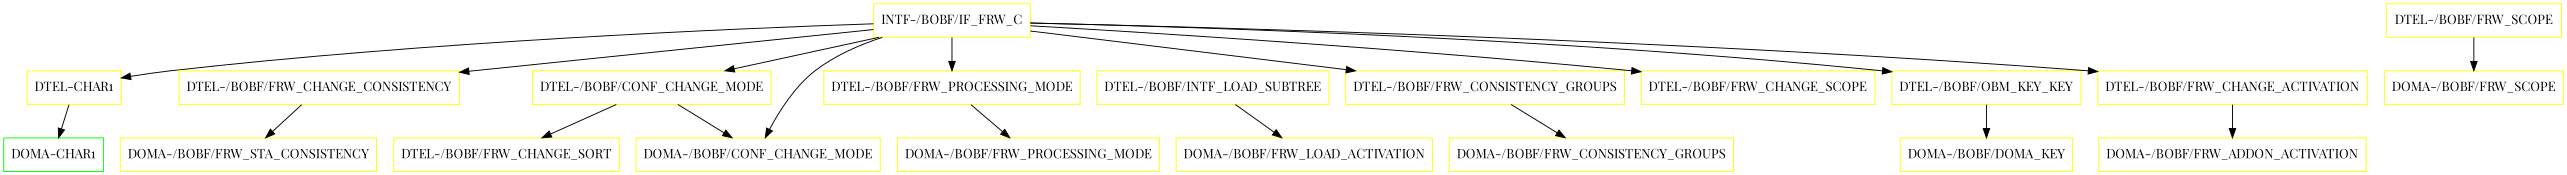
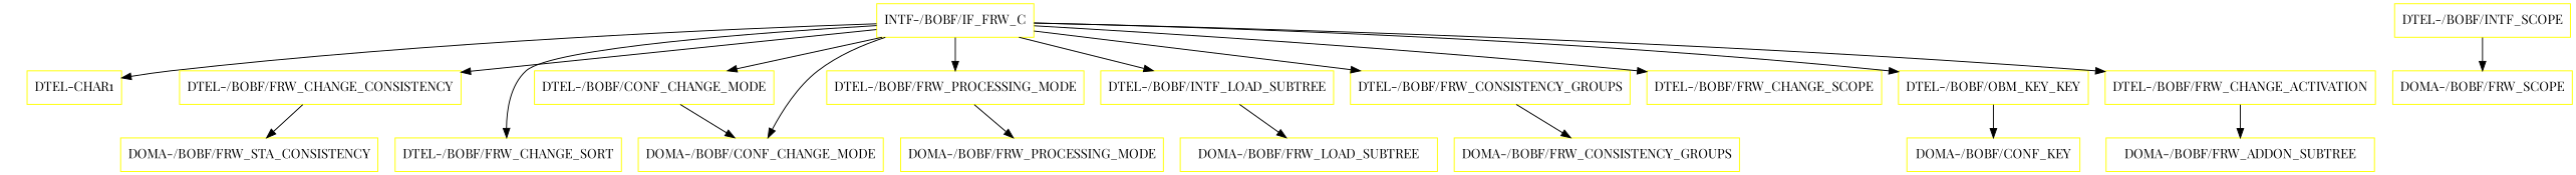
  digraph {
    fontname="Playfair Display"
    node [color=yellow fontname="Playfair Display" shape=box]
    edge [fontname="Playfair Display"]
    "INTF-/BOBF/IF_FRW_C"
    "DTEL-CHAR1"
    n3 [label="DTEL-/BOBF/FRW_CHANGE_CONSISTENCY"]
    "DTEL-/BOBF/CONF_CHANGE_MODE"
    "DTEL-/BOBF/FRW_PROCESSING_MODE"
    n6 [label="DTEL-/BOBF/INTF_LOAD_SUBTREE"]
    "DTEL-/BOBF/FRW_CONSISTENCY_GROUPS"
    "DTEL-/BOBF/FRW_CHANGE_SORT"
    "DTEL-/BOBF/FRW_CHANGE_SCOPE"
    n10 [label="DTEL-/BOBF/OBM_KEY_KEY"]
    n11 [label="DTEL-/BOBF/FRW_CHANGE_ACTIVATION"]
    "DOMA-/BOBF/CONF_CHANGE_MODE"
-   "DOMA-CHAR1" [color=green]
    "DOMA-/BOBF/FRW_STA_CONSISTENCY"
-   "DTEL-/BOBF/FRW_SCOPE"
+   "DTEL-/BOBF/FRW_SCOPE" [label="DTEL-/BOBF/INTF_SCOPE"]
    "DOMA-/BOBF/FRW_SCOPE"
    "DOMA-/BOBF/FRW_PROCESSING_MODE"
-   "DOMA-/BOBF/FRW_LOAD_SUBTREE" [label="DOMA-/BOBF/FRW_LOAD_ACTIVATION"]
+   "DOMA-/BOBF/FRW_LOAD_SUBTREE"
    "DOMA-/BOBF/FRW_CONSISTENCY_GROUPS"
-   "DOMA-/BOBF/CONF_KEY" [label="DOMA-/BOBF/DOMA_KEY"]
-   "DOMA-/BOBF/FRW_ADDON_ACTIVATION"
+   "DOMA-/BOBF/CONF_KEY"
+   "DOMA-/BOBF/FRW_ADDON_ACTIVATION" [label="DOMA-/BOBF/FRW_ADDON_SUBTREE"]
    "INTF-/BOBF/IF_FRW_C" -> "DTEL-CHAR1"
    "INTF-/BOBF/IF_FRW_C" -> n3
    "INTF-/BOBF/IF_FRW_C" -> "DTEL-/BOBF/CONF_CHANGE_MODE"
    "INTF-/BOBF/IF_FRW_C" -> "DTEL-/BOBF/FRW_PROCESSING_MODE"
+   "INTF-/BOBF/IF_FRW_C" -> n6
    "INTF-/BOBF/IF_FRW_C" -> "DTEL-/BOBF/FRW_CONSISTENCY_GROUPS"
-   "DTEL-/BOBF/CONF_CHANGE_MODE" -> "DTEL-/BOBF/FRW_CHANGE_SORT"
+   "INTF-/BOBF/IF_FRW_C" -> "DTEL-/BOBF/FRW_CHANGE_SORT"
    "INTF-/BOBF/IF_FRW_C" -> "DTEL-/BOBF/FRW_CHANGE_SCOPE"
    "INTF-/BOBF/IF_FRW_C" -> n10
    "INTF-/BOBF/IF_FRW_C" -> n11
    "INTF-/BOBF/IF_FRW_C" -> "DOMA-/BOBF/CONF_CHANGE_MODE"
-   "DTEL-CHAR1" -> "DOMA-CHAR1"
    n3 -> "DOMA-/BOBF/FRW_STA_CONSISTENCY"
    "DTEL-/BOBF/CONF_CHANGE_MODE" -> "DOMA-/BOBF/CONF_CHANGE_MODE"
    "DTEL-/BOBF/FRW_PROCESSING_MODE" -> "DOMA-/BOBF/FRW_PROCESSING_MODE"
    n6 -> "DOMA-/BOBF/FRW_LOAD_SUBTREE"
    "DTEL-/BOBF/FRW_CONSISTENCY_GROUPS" -> "DOMA-/BOBF/FRW_CONSISTENCY_GROUPS"
    n10 -> "DOMA-/BOBF/CONF_KEY"
    n11 -> "DOMA-/BOBF/FRW_ADDON_ACTIVATION"
    "DTEL-/BOBF/FRW_SCOPE" -> "DOMA-/BOBF/FRW_SCOPE"
  }
